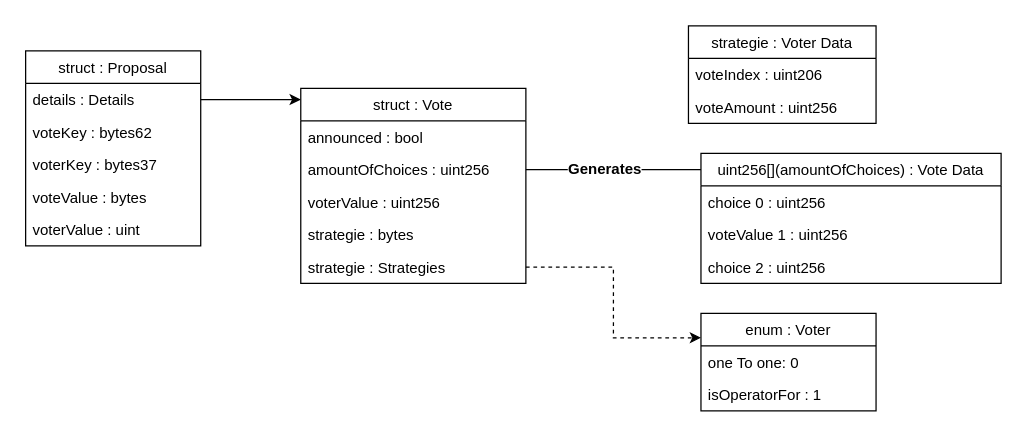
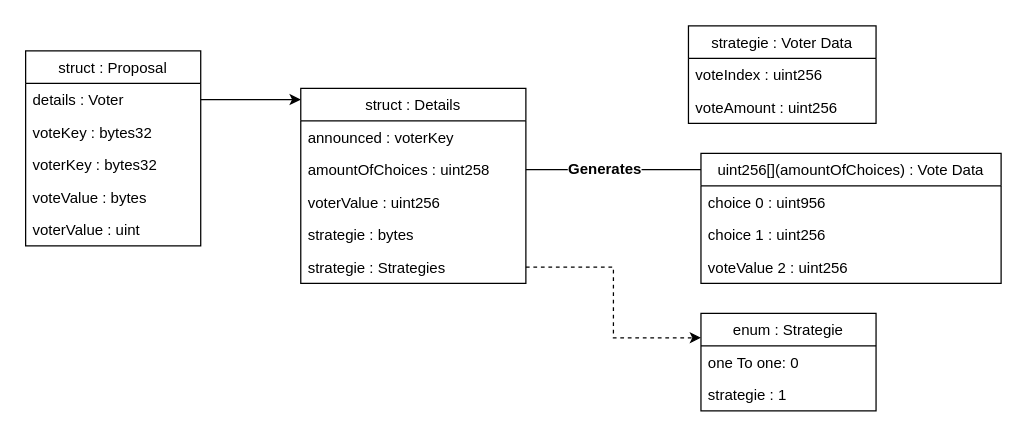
  <mxCell id="0" />
  <mxCell id="1" parent="0" />
- <mxCell id="2" value="struct : Vote" style="swimlane;fontStyle=0;childLayout=stackLayout;horizontal=1;startSize=26;fillColor=none;horizontalStack=0;resizeParent=1;resizeParentMax=0;resizeLast=0;collapsible=1;marginBottom=0;" parent="1" vertex="1"><mxGeometry x="240" y="70" width="180" height="156" as="geometry" /></mxCell>
- <mxCell id="3" value="announced : bool" style="text;strokeColor=none;fillColor=none;align=left;verticalAlign=top;spacingLeft=4;spacingRight=4;overflow=hidden;rotatable=0;points=[[0,0.5],[1,0.5]];portConstraint=eastwest;" parent="2" vertex="1"><mxGeometry y="26" width="180" height="26" as="geometry" /></mxCell>
- <mxCell id="4" value="amountOfChoices : uint256" style="text;strokeColor=none;fillColor=none;align=left;verticalAlign=top;spacingLeft=4;spacingRight=4;overflow=hidden;rotatable=0;points=[[0,0.5],[1,0.5]];portConstraint=eastwest;" parent="2" vertex="1"><mxGeometry y="52" width="180" height="26" as="geometry" /></mxCell>
+ <mxCell id="2" value="struct : Details" style="swimlane;fontStyle=0;childLayout=stackLayout;horizontal=1;startSize=26;fillColor=none;horizontalStack=0;resizeParent=1;resizeParentMax=0;resizeLast=0;collapsible=1;marginBottom=0;" parent="1" vertex="1"><mxGeometry x="240" y="70" width="180" height="156" as="geometry" /></mxCell>
+ <mxCell id="3" value="announced : voterKey" style="text;strokeColor=none;fillColor=none;align=left;verticalAlign=top;spacingLeft=4;spacingRight=4;overflow=hidden;rotatable=0;points=[[0,0.5],[1,0.5]];portConstraint=eastwest;" parent="2" vertex="1"><mxGeometry y="26" width="180" height="26" as="geometry" /></mxCell>
+ <mxCell id="4" value="amountOfChoices : uint258" style="text;strokeColor=none;fillColor=none;align=left;verticalAlign=top;spacingLeft=4;spacingRight=4;overflow=hidden;rotatable=0;points=[[0,0.5],[1,0.5]];portConstraint=eastwest;" parent="2" vertex="1"><mxGeometry y="52" width="180" height="26" as="geometry" /></mxCell>
  <mxCell id="5" value="voterValue : uint256" style="text;strokeColor=none;fillColor=none;align=left;verticalAlign=top;spacingLeft=4;spacingRight=4;overflow=hidden;rotatable=0;points=[[0,0.5],[1,0.5]];portConstraint=eastwest;" parent="2" vertex="1"><mxGeometry y="78" width="180" height="26" as="geometry" /></mxCell>
  <mxCell id="6" value="strategie : bytes " style="text;strokeColor=none;fillColor=none;align=left;verticalAlign=top;spacingLeft=4;spacingRight=4;overflow=hidden;rotatable=0;points=[[0,0.5],[1,0.5]];portConstraint=eastwest;" parent="2" vertex="1"><mxGeometry y="104" width="180" height="26" as="geometry" /></mxCell>
  <mxCell id="7" value="strategie : Strategies" style="text;strokeColor=none;fillColor=none;align=left;verticalAlign=top;spacingLeft=4;spacingRight=4;overflow=hidden;rotatable=0;points=[[0,0.5],[1,0.5]];portConstraint=eastwest;" parent="2" vertex="1"><mxGeometry y="130" width="180" height="26" as="geometry" /></mxCell>
  <mxCell id="8" value="strategie : Voter Data" style="swimlane;fontStyle=0;childLayout=stackLayout;horizontal=1;startSize=26;fillColor=none;horizontalStack=0;resizeParent=1;resizeParentMax=0;resizeLast=0;collapsible=1;marginBottom=0;" parent="1" vertex="1"><mxGeometry x="550" y="20" width="150" height="78" as="geometry" /></mxCell>
- <mxCell id="9" value="voteIndex : uint206" style="text;strokeColor=none;fillColor=none;align=left;verticalAlign=top;spacingLeft=4;spacingRight=4;overflow=hidden;rotatable=0;points=[[0,0.5],[1,0.5]];portConstraint=eastwest;" parent="8" vertex="1"><mxGeometry y="26" width="150" height="26" as="geometry" /></mxCell>
+ <mxCell id="9" value="voteIndex : uint256" style="text;strokeColor=none;fillColor=none;align=left;verticalAlign=top;spacingLeft=4;spacingRight=4;overflow=hidden;rotatable=0;points=[[0,0.5],[1,0.5]];portConstraint=eastwest;" parent="8" vertex="1"><mxGeometry y="26" width="150" height="26" as="geometry" /></mxCell>
  <mxCell id="10" value="voteAmount : uint256" style="text;strokeColor=none;fillColor=none;align=left;verticalAlign=top;spacingLeft=4;spacingRight=4;overflow=hidden;rotatable=0;points=[[0,0.5],[1,0.5]];portConstraint=eastwest;" parent="8" vertex="1"><mxGeometry y="52" width="150" height="26" as="geometry" /></mxCell>
  <mxCell id="11" style="edgeStyle=orthogonalEdgeStyle;rounded=0;orthogonalLoop=1;jettySize=auto;html=1;entryX=0;entryY=0.125;entryDx=0;entryDy=0;entryPerimeter=0;endArrow=none;" parent="1" source="4" target="13" edge="1"><mxGeometry relative="1" as="geometry"><mxPoint x="600" y="135" as="targetPoint" /></mxGeometry></mxCell>
  <mxCell id="12" value="&lt;font style=&quot;font-size: 12px&quot;&gt;&lt;b&gt;Generates&lt;/b&gt;&lt;/font&gt;" style="edgeLabel;html=1;align=center;verticalAlign=middle;resizable=0;points=[];" parent="11" vertex="1" connectable="0"><mxGeometry x="-0.114" y="1" relative="1" as="geometry"><mxPoint as="offset" /></mxGeometry></mxCell>
  <mxCell id="13" value="uint256[](amountOfChoices) : Vote Data" style="swimlane;fontStyle=0;childLayout=stackLayout;horizontal=1;startSize=26;fillColor=none;horizontalStack=0;resizeParent=1;resizeParentMax=0;resizeLast=0;collapsible=1;marginBottom=0;" parent="1" vertex="1"><mxGeometry x="560" y="122" width="240" height="104" as="geometry" /></mxCell>
- <mxCell id="14" value="choice 0 : uint256  " style="text;strokeColor=none;fillColor=none;align=left;verticalAlign=top;spacingLeft=4;spacingRight=4;overflow=hidden;rotatable=0;points=[[0,0.5],[1,0.5]];portConstraint=eastwest;" parent="13" vertex="1"><mxGeometry y="26" width="240" height="26" as="geometry" /></mxCell>
- <mxCell id="15" value="voteValue 1 : uint256" style="text;strokeColor=none;fillColor=none;align=left;verticalAlign=top;spacingLeft=4;spacingRight=4;overflow=hidden;rotatable=0;points=[[0,0.5],[1,0.5]];portConstraint=eastwest;" parent="13" vertex="1"><mxGeometry y="52" width="240" height="26" as="geometry" /></mxCell>
- <mxCell id="16" value="choice 2 : uint256" style="text;strokeColor=none;fillColor=none;align=left;verticalAlign=top;spacingLeft=4;spacingRight=4;overflow=hidden;rotatable=0;points=[[0,0.5],[1,0.5]];portConstraint=eastwest;" parent="13" vertex="1"><mxGeometry y="78" width="240" height="26" as="geometry" /></mxCell>
- <mxCell id="17" value="enum : Voter" style="swimlane;fontStyle=0;childLayout=stackLayout;horizontal=1;startSize=26;fillColor=none;horizontalStack=0;resizeParent=1;resizeParentMax=0;resizeLast=0;collapsible=1;marginBottom=0;" parent="1" vertex="1"><mxGeometry x="560" y="250" width="140" height="78" as="geometry" /></mxCell>
+ <mxCell id="14" value="choice 0 : uint956  " style="text;strokeColor=none;fillColor=none;align=left;verticalAlign=top;spacingLeft=4;spacingRight=4;overflow=hidden;rotatable=0;points=[[0,0.5],[1,0.5]];portConstraint=eastwest;" parent="13" vertex="1"><mxGeometry y="26" width="240" height="26" as="geometry" /></mxCell>
+ <mxCell id="15" value="choice 1 : uint256" style="text;strokeColor=none;fillColor=none;align=left;verticalAlign=top;spacingLeft=4;spacingRight=4;overflow=hidden;rotatable=0;points=[[0,0.5],[1,0.5]];portConstraint=eastwest;" parent="13" vertex="1"><mxGeometry y="52" width="240" height="26" as="geometry" /></mxCell>
+ <mxCell id="16" value="voteValue 2 : uint256" style="text;strokeColor=none;fillColor=none;align=left;verticalAlign=top;spacingLeft=4;spacingRight=4;overflow=hidden;rotatable=0;points=[[0,0.5],[1,0.5]];portConstraint=eastwest;" parent="13" vertex="1"><mxGeometry y="78" width="240" height="26" as="geometry" /></mxCell>
+ <mxCell id="17" value="enum : Strategie" style="swimlane;fontStyle=0;childLayout=stackLayout;horizontal=1;startSize=26;fillColor=none;horizontalStack=0;resizeParent=1;resizeParentMax=0;resizeLast=0;collapsible=1;marginBottom=0;" parent="1" vertex="1"><mxGeometry x="560" y="250" width="140" height="78" as="geometry" /></mxCell>
  <mxCell id="18" value="one To one: 0" style="text;strokeColor=none;fillColor=none;align=left;verticalAlign=top;spacingLeft=4;spacingRight=4;overflow=hidden;rotatable=0;points=[[0,0.5],[1,0.5]];portConstraint=eastwest;" parent="17" vertex="1"><mxGeometry y="26" width="140" height="26" as="geometry" /></mxCell>
- <mxCell id="19" value="isOperatorFor : 1" style="text;strokeColor=none;fillColor=none;align=left;verticalAlign=top;spacingLeft=4;spacingRight=4;overflow=hidden;rotatable=0;points=[[0,0.5],[1,0.5]];portConstraint=eastwest;" parent="17" vertex="1"><mxGeometry y="52" width="140" height="26" as="geometry" /></mxCell>
+ <mxCell id="19" value="strategie : 1" style="text;strokeColor=none;fillColor=none;align=left;verticalAlign=top;spacingLeft=4;spacingRight=4;overflow=hidden;rotatable=0;points=[[0,0.5],[1,0.5]];portConstraint=eastwest;" parent="17" vertex="1"><mxGeometry y="52" width="140" height="26" as="geometry" /></mxCell>
  <mxCell id="20" style="edgeStyle=orthogonalEdgeStyle;rounded=0;orthogonalLoop=1;jettySize=auto;html=1;entryX=0;entryY=0.25;entryDx=0;entryDy=0;fillColor=#000000;dashed=1;" parent="1" source="7" target="17" edge="1"><mxGeometry relative="1" as="geometry" /></mxCell>
  <mxCell id="21" style="edgeStyle=orthogonalEdgeStyle;rounded=0;orthogonalLoop=1;jettySize=auto;html=1;fillColor=#000000;exitX=1;exitY=0.5;exitDx=0;exitDy=0;" parent="1" source="23" edge="1"><mxGeometry relative="1" as="geometry"><mxPoint x="240" y="79" as="targetPoint" /></mxGeometry></mxCell>
  <mxCell id="22" value="struct : Proposal" style="swimlane;fontStyle=0;childLayout=stackLayout;horizontal=1;startSize=26;fillColor=none;horizontalStack=0;resizeParent=1;resizeParentMax=0;resizeLast=0;collapsible=1;marginBottom=0;" parent="1" vertex="1"><mxGeometry x="20" y="40" width="140" height="156" as="geometry" /></mxCell>
- <mxCell id="23" value="details : Details" style="text;strokeColor=none;fillColor=none;align=left;verticalAlign=top;spacingLeft=4;spacingRight=4;overflow=hidden;rotatable=0;points=[[0,0.5],[1,0.5]];portConstraint=eastwest;" parent="22" vertex="1"><mxGeometry y="26" width="140" height="26" as="geometry" /></mxCell>
- <mxCell id="24" value="voteKey : bytes62" style="text;strokeColor=none;fillColor=none;align=left;verticalAlign=top;spacingLeft=4;spacingRight=4;overflow=hidden;rotatable=0;points=[[0,0.5],[1,0.5]];portConstraint=eastwest;" parent="22" vertex="1"><mxGeometry y="52" width="140" height="26" as="geometry" /></mxCell>
- <mxCell id="25" value="voterKey : bytes37" style="text;strokeColor=none;fillColor=none;align=left;verticalAlign=top;spacingLeft=4;spacingRight=4;overflow=hidden;rotatable=0;points=[[0,0.5],[1,0.5]];portConstraint=eastwest;" parent="22" vertex="1"><mxGeometry y="78" width="140" height="26" as="geometry" /></mxCell>
+ <mxCell id="23" value="details : Voter" style="text;strokeColor=none;fillColor=none;align=left;verticalAlign=top;spacingLeft=4;spacingRight=4;overflow=hidden;rotatable=0;points=[[0,0.5],[1,0.5]];portConstraint=eastwest;" parent="22" vertex="1"><mxGeometry y="26" width="140" height="26" as="geometry" /></mxCell>
+ <mxCell id="24" value="voteKey : bytes32" style="text;strokeColor=none;fillColor=none;align=left;verticalAlign=top;spacingLeft=4;spacingRight=4;overflow=hidden;rotatable=0;points=[[0,0.5],[1,0.5]];portConstraint=eastwest;" parent="22" vertex="1"><mxGeometry y="52" width="140" height="26" as="geometry" /></mxCell>
+ <mxCell id="25" value="voterKey : bytes32" style="text;strokeColor=none;fillColor=none;align=left;verticalAlign=top;spacingLeft=4;spacingRight=4;overflow=hidden;rotatable=0;points=[[0,0.5],[1,0.5]];portConstraint=eastwest;" parent="22" vertex="1"><mxGeometry y="78" width="140" height="26" as="geometry" /></mxCell>
  <mxCell id="26" value="voteValue : bytes" style="text;strokeColor=none;fillColor=none;align=left;verticalAlign=top;spacingLeft=4;spacingRight=4;overflow=hidden;rotatable=0;points=[[0,0.5],[1,0.5]];portConstraint=eastwest;" parent="22" vertex="1"><mxGeometry y="104" width="140" height="26" as="geometry" /></mxCell>
  <mxCell id="27" value="voterValue : uint" style="text;strokeColor=none;fillColor=none;align=left;verticalAlign=top;spacingLeft=4;spacingRight=4;overflow=hidden;rotatable=0;points=[[0,0.5],[1,0.5]];portConstraint=eastwest;" parent="22" vertex="1"><mxGeometry y="130" width="140" height="26" as="geometry" /></mxCell>
